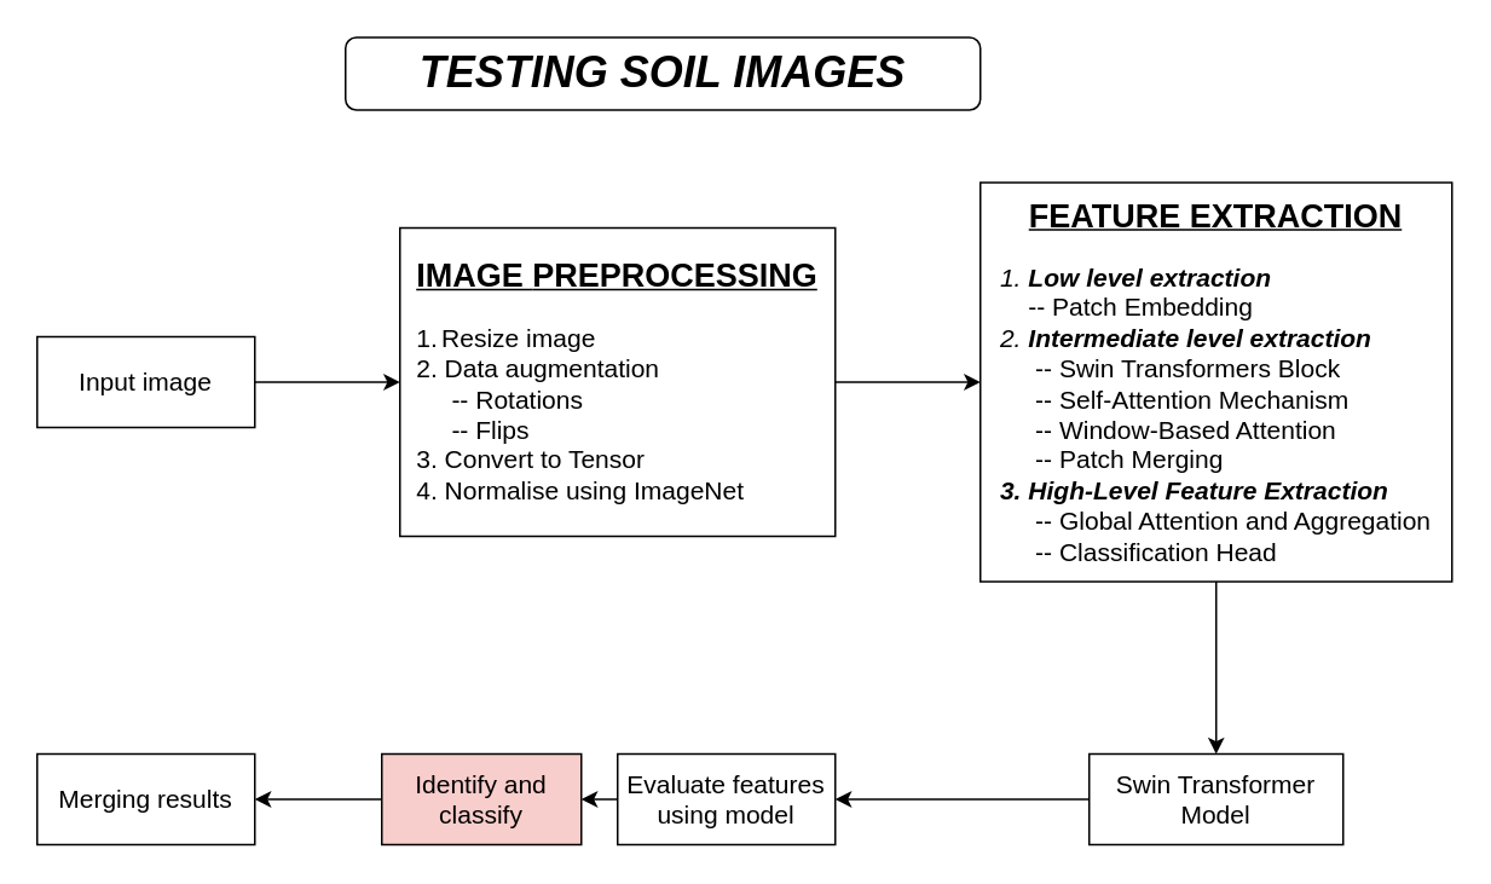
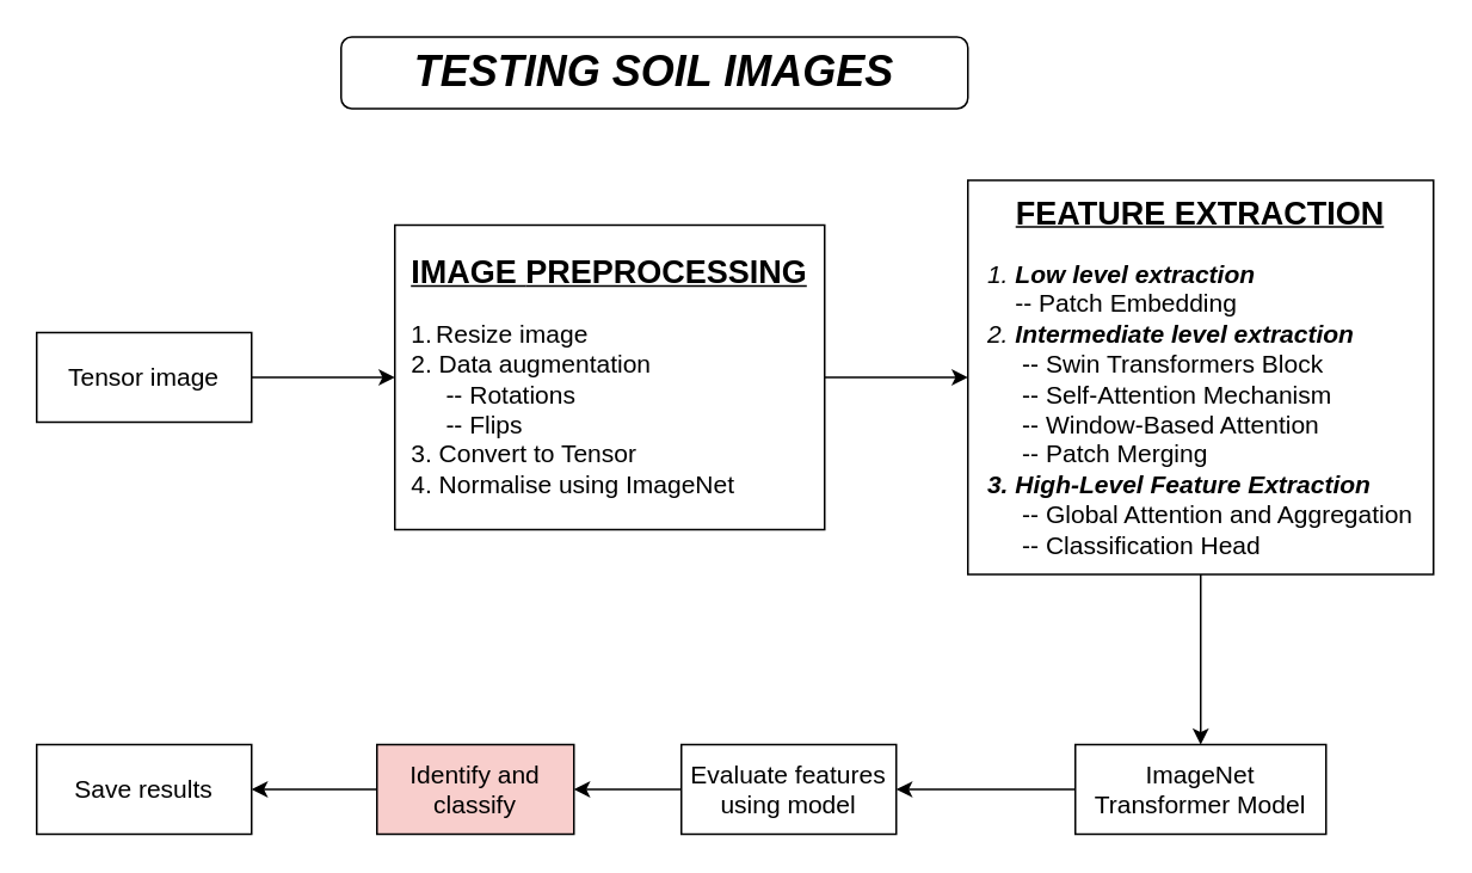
  <mxCell id="0" />
  <mxCell id="1" parent="0" />
- <mxCell id="2" value="&lt;font style=&quot;font-size: 14px;&quot;&gt;Input image&lt;/font&gt;" style="rounded=0;whiteSpace=wrap;html=1;" vertex="1" parent="1"><mxGeometry x="20" y="185" width="120" height="50" as="geometry" /></mxCell>
+ <mxCell id="2" value="&lt;font style=&quot;font-size: 14px;&quot;&gt;Tensor image&lt;/font&gt;" style="rounded=0;whiteSpace=wrap;html=1;" vertex="1" parent="1"><mxGeometry x="20" y="185" width="120" height="50" as="geometry" /></mxCell>
  <mxCell id="3" value="&lt;b&gt;&lt;font style=&quot;&quot;&gt;&lt;u style=&quot;&quot;&gt;&lt;span style=&quot;font-size: 18px;&quot;&gt;FEATURE EXTRACTION&lt;/span&gt;&lt;br&gt;&lt;/u&gt;&lt;/font&gt;&lt;/b&gt;&lt;br&gt;&lt;div style=&quot;text-align: left;&quot;&gt;&lt;span style=&quot;font-size: 14px; background-color: initial;&quot;&gt;&lt;i&gt;1. &lt;/i&gt;&lt;b&gt;&lt;i&gt;Low level extraction&lt;/i&gt;&amp;nbsp;&lt;/b&gt;&lt;/span&gt;&lt;/div&gt;&lt;font style=&quot;font-size: 14px;&quot;&gt;&lt;div style=&quot;text-align: left;&quot;&gt;&lt;span style=&quot;background-color: initial;&quot;&gt;&amp;nbsp; &amp;nbsp; -- Patch Embedding&lt;/span&gt;&lt;/div&gt;&lt;font style=&quot;&quot;&gt;&lt;div style=&quot;text-align: left;&quot;&gt;&lt;span style=&quot;background-color: initial;&quot;&gt;&lt;i&gt;2.&lt;/i&gt; &lt;b&gt;&lt;i&gt;Intermediate level extraction&lt;/i&gt;&lt;/b&gt;&lt;/span&gt;&lt;/div&gt;&lt;div style=&quot;text-align: left;&quot;&gt;&lt;span style=&quot;background-color: initial;&quot;&gt;&amp;nbsp; &amp;nbsp; &amp;nbsp;-- Swin Transformers Block&lt;/span&gt;&lt;/div&gt;&lt;div style=&quot;text-align: left;&quot;&gt;&lt;font style=&quot;background-color: initial;&quot;&gt;&amp;nbsp; &amp;nbsp; &amp;nbsp;--&amp;nbsp;&lt;/font&gt;&lt;span style=&quot;background-color: initial;&quot;&gt;Self-Attention Mechanism&lt;/span&gt;&lt;/div&gt;&lt;/font&gt;&lt;font style=&quot;&quot;&gt;&lt;div style=&quot;text-align: left;&quot;&gt;&lt;font style=&quot;background-color: initial;&quot;&gt;&amp;nbsp; &amp;nbsp; &amp;nbsp;--&amp;nbsp;&lt;/font&gt;&lt;span style=&quot;background-color: initial;&quot;&gt;Window-Based Attention&lt;/span&gt;&lt;/div&gt;&lt;/font&gt;&lt;font style=&quot;&quot;&gt;&lt;div style=&quot;text-align: left;&quot;&gt;&lt;font style=&quot;background-color: initial;&quot;&gt;&amp;nbsp; &amp;nbsp; &amp;nbsp;--&amp;nbsp;&lt;/font&gt;&lt;span style=&quot;background-color: initial;&quot;&gt;Patch Merging&lt;/span&gt;&lt;/div&gt;&lt;/font&gt;&lt;font style=&quot;&quot;&gt;&lt;div style=&quot;text-align: left;&quot;&gt;&lt;i&gt;&lt;b&gt;&lt;font style=&quot;background-color: initial;&quot;&gt;3.&amp;nbsp;&lt;/font&gt;&lt;span style=&quot;background-color: initial;&quot;&gt;High-Level Feature Extraction&lt;/span&gt;&lt;/b&gt;&lt;/i&gt;&lt;/div&gt;&lt;/font&gt;&lt;font style=&quot;&quot;&gt;&lt;div style=&quot;text-align: left;&quot;&gt;&lt;font style=&quot;background-color: initial;&quot;&gt;&amp;nbsp; &amp;nbsp; &amp;nbsp;--&amp;nbsp;&lt;/font&gt;&lt;span style=&quot;background-color: initial;&quot;&gt;Global Attention and Aggregation&lt;/span&gt;&lt;/div&gt;&lt;/font&gt;&lt;font style=&quot;&quot;&gt;&lt;div style=&quot;text-align: left;&quot;&gt;&lt;font style=&quot;background-color: initial;&quot;&gt;&amp;nbsp; &amp;nbsp; &amp;nbsp;--&amp;nbsp;&lt;/font&gt;&lt;span style=&quot;background-color: initial;&quot;&gt;Classification Head&lt;/span&gt;&lt;/div&gt;&lt;/font&gt;&lt;/font&gt;" style="rounded=0;whiteSpace=wrap;html=1;" vertex="1" parent="1"><mxGeometry x="540" y="100" width="260" height="220" as="geometry" /></mxCell>
- <mxCell id="4" value="&lt;font style=&quot;font-size: 14px;&quot;&gt;Swin Transformer Model&lt;/font&gt;" style="rounded=0;whiteSpace=wrap;html=1;" vertex="1" parent="1"><mxGeometry x="600" y="415" width="140" height="50" as="geometry" /></mxCell>
+ <mxCell id="4" value="&lt;font style=&quot;font-size: 14px;&quot;&gt;ImageNet Transformer Model&lt;/font&gt;" style="rounded=0;whiteSpace=wrap;html=1;" vertex="1" parent="1"><mxGeometry x="600" y="415" width="140" height="50" as="geometry" /></mxCell>
  <mxCell id="5" value="&lt;font style=&quot;font-size: 18px;&quot;&gt;&lt;u&gt;&lt;b&gt;IMAGE &lt;/b&gt;&lt;/u&gt;&lt;/font&gt;&lt;font style=&quot;&quot;&gt;&lt;font style=&quot;font-size: 18px;&quot;&gt;&lt;u&gt;&lt;font style=&quot;&quot;&gt;&lt;b&gt;PREPROCESSING&lt;/b&gt;&lt;/font&gt;&lt;br&gt;&lt;/u&gt;&lt;/font&gt;&lt;br&gt;&lt;/font&gt;&lt;div style=&quot;text-align: left;&quot;&gt;&lt;span style=&quot;background-color: initial;&quot;&gt;&lt;font style=&quot;&quot;&gt;&lt;font style=&quot;font-size: 14px;&quot;&gt;1.&lt;/font&gt;&lt;span style=&quot;font-size: 8px;&quot;&gt;&amp;nbsp;&lt;/span&gt;&lt;font style=&quot;font-size: 14px;&quot;&gt;Resize image&lt;/font&gt;&lt;/font&gt;&lt;/span&gt;&lt;/div&gt;&lt;div style=&quot;text-align: left;&quot;&gt;&lt;span style=&quot;background-color: initial;&quot;&gt;&lt;font style=&quot;font-size: 14px;&quot;&gt;2. Data augmentation&amp;nbsp;&lt;/font&gt;&lt;/span&gt;&lt;/div&gt;&lt;div style=&quot;text-align: left;&quot;&gt;&lt;font style=&quot;font-size: 14px;&quot;&gt;&lt;span style=&quot;background-color: initial;&quot;&gt;&amp;nbsp; &amp;nbsp; &amp;nbsp;--&amp;nbsp;&lt;/span&gt;&lt;span style=&quot;background-color: initial;&quot;&gt;Rotations&lt;/span&gt;&lt;/font&gt;&lt;/div&gt;&lt;div style=&quot;text-align: left;&quot;&gt;&lt;span style=&quot;background-color: initial;&quot;&gt;&lt;font style=&quot;font-size: 14px;&quot;&gt;&amp;nbsp; &amp;nbsp; &amp;nbsp;-- Flips&lt;/font&gt;&lt;/span&gt;&lt;/div&gt;&lt;div style=&quot;text-align: left;&quot;&gt;&lt;span style=&quot;background-color: initial;&quot;&gt;&lt;font style=&quot;font-size: 14px;&quot;&gt;3. Convert to Tensor&lt;/font&gt;&lt;/span&gt;&lt;/div&gt;&lt;div style=&quot;text-align: left;&quot;&gt;&lt;span style=&quot;background-color: initial;&quot;&gt;&lt;font style=&quot;font-size: 14px;&quot;&gt;4. Normalise using ImageNet&lt;/font&gt;&lt;/span&gt;&lt;/div&gt;" style="rounded=0;whiteSpace=wrap;html=1;" vertex="1" parent="1"><mxGeometry x="220" y="125" width="240" height="170" as="geometry" /></mxCell>
  <mxCell id="6" value="&lt;font style=&quot;font-size: 14px;&quot;&gt;Identify and classify&lt;/font&gt;" style="rounded=0;whiteSpace=wrap;html=1;fillColor=#f8cecc;" vertex="1" parent="1"><mxGeometry x="210" y="415" width="110" height="50" as="geometry" /></mxCell>
- <mxCell id="7" value="&lt;font style=&quot;font-size: 14px;&quot;&gt;Evaluate features using model&lt;/font&gt;" style="rounded=0;whiteSpace=wrap;html=1;" vertex="1" parent="1"><mxGeometry x="340" y="415" width="120" height="50" as="geometry" /></mxCell>
- <mxCell id="8" value="&lt;font style=&quot;font-size: 14px;&quot;&gt;Merging results&lt;/font&gt;" style="rounded=0;whiteSpace=wrap;html=1;" vertex="1" parent="1"><mxGeometry x="20" y="415" width="120" height="50" as="geometry" /></mxCell>
+ <mxCell id="7" value="&lt;font style=&quot;font-size: 14px;&quot;&gt;Evaluate features using model&lt;/font&gt;" style="rounded=0;whiteSpace=wrap;html=1;" vertex="1" parent="1"><mxGeometry x="380" y="415" width="120" height="50" as="geometry" /></mxCell>
+ <mxCell id="8" value="&lt;font style=&quot;font-size: 14px;&quot;&gt;Save results&lt;/font&gt;" style="rounded=0;whiteSpace=wrap;html=1;" vertex="1" parent="1"><mxGeometry x="20" y="415" width="120" height="50" as="geometry" /></mxCell>
  <mxCell id="9" value="" style="endArrow=classic;html=1;rounded=0;exitX=1;exitY=0.5;exitDx=0;exitDy=0;entryX=0;entryY=0.5;entryDx=0;entryDy=0;" edge="1" parent="1" source="2" target="5"><mxGeometry width="50" height="50" relative="1" as="geometry"><mxPoint x="380" y="415" as="sourcePoint" /><mxPoint x="430" y="365" as="targetPoint" /></mxGeometry></mxCell>
  <mxCell id="10" value="" style="endArrow=classic;html=1;rounded=0;exitX=1;exitY=0.5;exitDx=0;exitDy=0;entryX=0;entryY=0.5;entryDx=0;entryDy=0;" edge="1" parent="1" source="5" target="3"><mxGeometry width="50" height="50" relative="1" as="geometry"><mxPoint x="450" y="385" as="sourcePoint" /><mxPoint x="530" y="385" as="targetPoint" /></mxGeometry></mxCell>
  <mxCell id="11" value="" style="endArrow=classic;html=1;rounded=0;exitX=0.5;exitY=1;exitDx=0;exitDy=0;entryX=0.5;entryY=0;entryDx=0;entryDy=0;" edge="1" parent="1" source="3" target="4"><mxGeometry width="50" height="50" relative="1" as="geometry"><mxPoint x="380" y="415" as="sourcePoint" /><mxPoint x="430" y="365" as="targetPoint" /></mxGeometry></mxCell>
  <mxCell id="12" value="" style="endArrow=classic;html=1;rounded=0;exitX=0;exitY=0.5;exitDx=0;exitDy=0;entryX=1;entryY=0.5;entryDx=0;entryDy=0;" edge="1" parent="1" source="4" target="7"><mxGeometry width="50" height="50" relative="1" as="geometry"><mxPoint x="380" y="415" as="sourcePoint" /><mxPoint x="430" y="365" as="targetPoint" /></mxGeometry></mxCell>
  <mxCell id="13" value="" style="endArrow=classic;html=1;rounded=0;entryX=1;entryY=0.5;entryDx=0;entryDy=0;exitX=0;exitY=0.5;exitDx=0;exitDy=0;" edge="1" parent="1" source="7" target="6"><mxGeometry width="50" height="50" relative="1" as="geometry"><mxPoint x="380" y="415" as="sourcePoint" /><mxPoint x="430" y="365" as="targetPoint" /></mxGeometry></mxCell>
  <mxCell id="14" value="" style="endArrow=classic;html=1;rounded=0;entryX=1;entryY=0.5;entryDx=0;entryDy=0;exitX=0;exitY=0.5;exitDx=0;exitDy=0;" edge="1" parent="1" source="6" target="8"><mxGeometry width="50" height="50" relative="1" as="geometry"><mxPoint x="380" y="415" as="sourcePoint" /><mxPoint x="430" y="365" as="targetPoint" /></mxGeometry></mxCell>
  <mxCell id="15" value="&lt;font style=&quot;font-size: 24px;&quot;&gt;&lt;b&gt;&lt;i&gt;TESTING SOIL IMAGES&lt;/i&gt;&lt;/b&gt;&lt;/font&gt;" style="rounded=1;whiteSpace=wrap;html=1;" vertex="1" parent="1"><mxGeometry x="190" y="20" width="350" height="40" as="geometry" /></mxCell>
